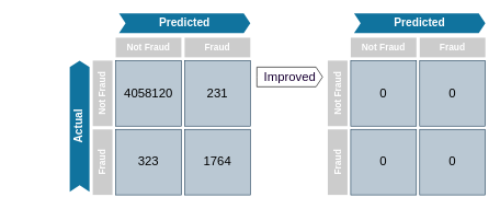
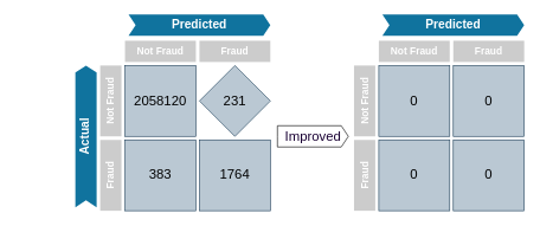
  <mxCell id="0" />
  <mxCell id="1" parent="0" />
- <mxCell id="2" value="4058120" style="html=1;fillColor=#bac8d3;strokeColor=#23445d;shadow=0;fontSize=19;align=center;fontStyle=0;whiteSpace=wrap;rounded=0;" vertex="1" parent="1"><mxGeometry x="175" y="92" width="100" height="100" as="geometry" /></mxCell>
- <mxCell id="3" value="231" style="html=1;fillColor=#bac8d3;strokeColor=#23445d;shadow=0;fontSize=19;align=center;fontStyle=0;whiteSpace=wrap;rounded=0;" vertex="1" parent="1"><mxGeometry x="280" y="92" width="100" height="100" as="geometry" /></mxCell>
- <mxCell id="4" value="323" style="html=1;fillColor=#bac8d3;strokeColor=#23445d;shadow=0;fontSize=19;align=center;fontStyle=0;whiteSpace=wrap;rounded=0;" vertex="1" parent="1"><mxGeometry x="175" y="197" width="100" height="100" as="geometry" /></mxCell>
+ <mxCell id="2" value="2058120" style="html=1;fillColor=#bac8d3;strokeColor=#23445d;shadow=0;fontSize=19;align=center;fontStyle=0;whiteSpace=wrap;rounded=0;" vertex="1" parent="1"><mxGeometry x="175" y="92" width="100" height="100" as="geometry" /></mxCell>
+ <mxCell id="3" value="231" style="rhombus;html=1;fillColor=#bac8d3;strokeColor=#23445d;shadow=0;fontSize=19;align=center;fontStyle=0;whiteSpace=wrap;" vertex="1" parent="1"><mxGeometry x="280" y="92" width="100" height="100" as="geometry" /></mxCell>
+ <mxCell id="4" value="383" style="html=1;fillColor=#bac8d3;strokeColor=#23445d;shadow=0;fontSize=19;align=center;fontStyle=0;whiteSpace=wrap;rounded=0;" vertex="1" parent="1"><mxGeometry x="175" y="197" width="100" height="100" as="geometry" /></mxCell>
  <mxCell id="5" value="1764" style="html=1;fillColor=#bac8d3;strokeColor=#23445d;shadow=0;fontSize=19;align=center;fontStyle=0;whiteSpace=wrap;rounded=0;" vertex="1" parent="1"><mxGeometry x="280" y="197" width="100" height="100" as="geometry" /></mxCell>
  <mxCell id="6" value="Not Fraud" style="html=1;fillColor=#CCCCCC;strokeColor=none;shadow=0;fontSize=14;fontColor=#FFFFFF;align=center;fontStyle=1;whiteSpace=wrap;horizontal=0;rounded=0;" vertex="1" parent="1"><mxGeometry x="140" y="92" width="30" height="100" as="geometry" /></mxCell>
  <mxCell id="7" value="Fraud" style="html=1;fillColor=#CCCCCC;strokeColor=none;shadow=0;fontSize=14;fontColor=#FFFFFF;align=center;fontStyle=1;whiteSpace=wrap;horizontal=0;rounded=0;" vertex="1" parent="1"><mxGeometry x="140" y="197" width="30" height="100" as="geometry" /></mxCell>
  <mxCell id="8" value="Not Fraud" style="html=1;fillColor=#CCCCCC;strokeColor=none;shadow=0;fontSize=14;fontColor=#FFFFFF;align=center;fontStyle=1;whiteSpace=wrap;rounded=0;" vertex="1" parent="1"><mxGeometry x="175" y="57" width="100" height="30" as="geometry" /></mxCell>
  <mxCell id="9" value="Fraud" style="html=1;fillColor=#CCCCCC;strokeColor=none;shadow=0;fontSize=14;fontColor=#FFFFFF;align=center;fontStyle=1;whiteSpace=wrap;rounded=0;" vertex="1" parent="1"><mxGeometry x="280" y="57" width="100" height="30" as="geometry" /></mxCell>
  <mxCell id="10" value="Predicted" style="shape=step;perimeter=stepPerimeter;whiteSpace=wrap;html=1;fixedSize=1;size=10;fillColor=#10739E;strokeColor=none;fontSize=17;fontStyle=1;align=center;fontColor=#FFFFFF;" vertex="1" parent="1"><mxGeometry x="180" y="20" width="200" height="30" as="geometry" /></mxCell>
  <mxCell id="11" value="Actual" style="shape=step;perimeter=stepPerimeter;whiteSpace=wrap;html=1;fixedSize=1;size=10;fillColor=#10739E;strokeColor=none;fontSize=17;fontStyle=1;align=center;fontColor=#FFFFFF;rotation=-90;" vertex="1" parent="1"><mxGeometry x="20" y="177" width="200" height="30" as="geometry" /></mxCell>
  <mxCell id="12" value="0" style="html=1;fillColor=#bac8d3;strokeColor=#23445d;shadow=0;fontSize=19;align=center;fontStyle=0;whiteSpace=wrap;rounded=0;" vertex="1" parent="1"><mxGeometry x="533" y="92" width="100" height="100" as="geometry" /></mxCell>
  <mxCell id="13" value="0" style="html=1;fillColor=#bac8d3;strokeColor=#23445d;shadow=0;fontSize=19;align=center;fontStyle=0;whiteSpace=wrap;rounded=0;" vertex="1" parent="1"><mxGeometry x="638" y="92" width="100" height="100" as="geometry" /></mxCell>
  <mxCell id="14" value="0" style="html=1;fillColor=#bac8d3;strokeColor=#23445d;shadow=0;fontSize=19;align=center;fontStyle=0;whiteSpace=wrap;rounded=0;" vertex="1" parent="1"><mxGeometry x="533" y="197" width="100" height="100" as="geometry" /></mxCell>
  <mxCell id="15" value="0" style="html=1;fillColor=#bac8d3;strokeColor=#23445d;shadow=0;fontSize=19;align=center;fontStyle=0;whiteSpace=wrap;rounded=0;" vertex="1" parent="1"><mxGeometry x="638" y="197" width="100" height="100" as="geometry" /></mxCell>
  <mxCell id="16" value="Not Fraud" style="html=1;fillColor=#CCCCCC;strokeColor=none;shadow=0;fontSize=14;fontColor=#FFFFFF;align=center;fontStyle=1;whiteSpace=wrap;horizontal=0;rounded=0;" vertex="1" parent="1"><mxGeometry x="498" y="92" width="30" height="100" as="geometry" /></mxCell>
  <mxCell id="17" value="Fraud" style="html=1;fillColor=#CCCCCC;strokeColor=none;shadow=0;fontSize=14;fontColor=#FFFFFF;align=center;fontStyle=1;whiteSpace=wrap;horizontal=0;rounded=0;" vertex="1" parent="1"><mxGeometry x="498" y="197" width="30" height="100" as="geometry" /></mxCell>
  <mxCell id="18" value="Not Fraud" style="html=1;fillColor=#CCCCCC;strokeColor=none;shadow=0;fontSize=14;fontColor=#FFFFFF;align=center;fontStyle=1;whiteSpace=wrap;rounded=0;" vertex="1" parent="1"><mxGeometry x="533" y="57" width="100" height="30" as="geometry" /></mxCell>
  <mxCell id="19" value="Fraud" style="html=1;fillColor=#CCCCCC;strokeColor=none;shadow=0;fontSize=14;fontColor=#FFFFFF;align=center;fontStyle=1;whiteSpace=wrap;rounded=0;" vertex="1" parent="1"><mxGeometry x="638" y="57" width="100" height="30" as="geometry" /></mxCell>
  <mxCell id="20" value="Predicted" style="shape=step;perimeter=stepPerimeter;whiteSpace=wrap;html=1;fixedSize=1;size=10;fillColor=#10739E;strokeColor=none;fontSize=17;fontStyle=1;align=center;fontColor=#FFFFFF;" vertex="1" parent="1"><mxGeometry x="538" y="20" width="200" height="30" as="geometry" /></mxCell>
- <mxCell id="21" value="Improved" style="html=1;shadow=0;dashed=0;align=center;verticalAlign=middle;shape=mxgraph.arrows2.arrow;dy=0;dx=10;notch=0;fontSize=19;fontColor=#190033;" vertex="1" parent="1"><mxGeometry x="390" y="102" width="100" height="30" as="geometry" /></mxCell>
+ <mxCell id="21" value="Improved" style="html=1;shadow=0;dashed=0;align=center;verticalAlign=middle;shape=mxgraph.arrows2.arrow;dy=0;dx=10;notch=0;fontSize=19;fontColor=#190033;" vertex="1" parent="1"><mxGeometry x="390" y="177" width="100" height="30" as="geometry" /></mxCell>
